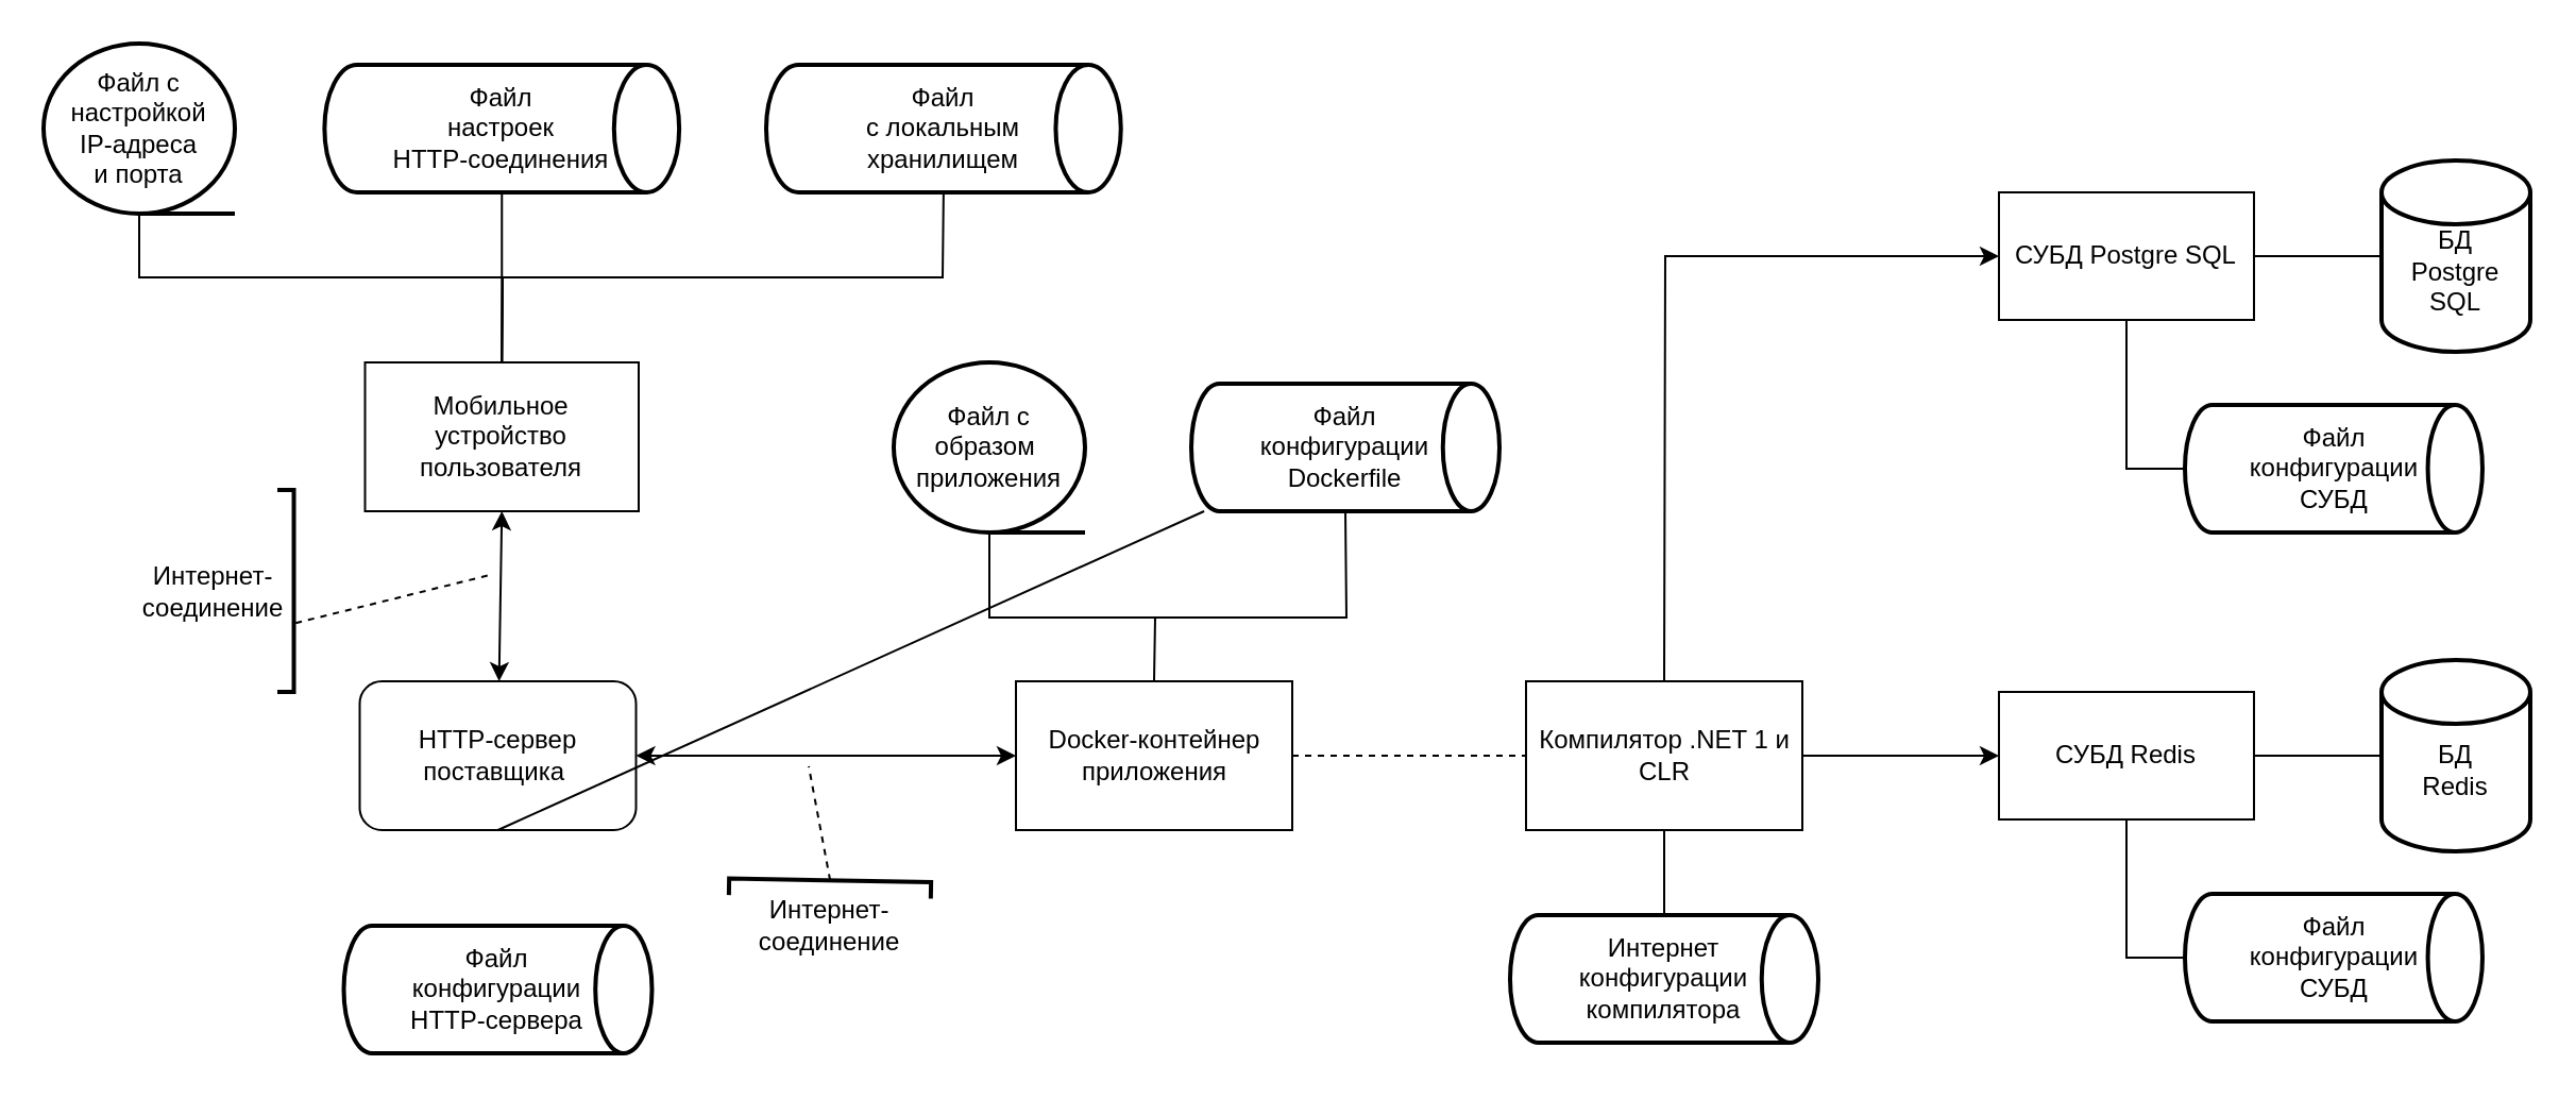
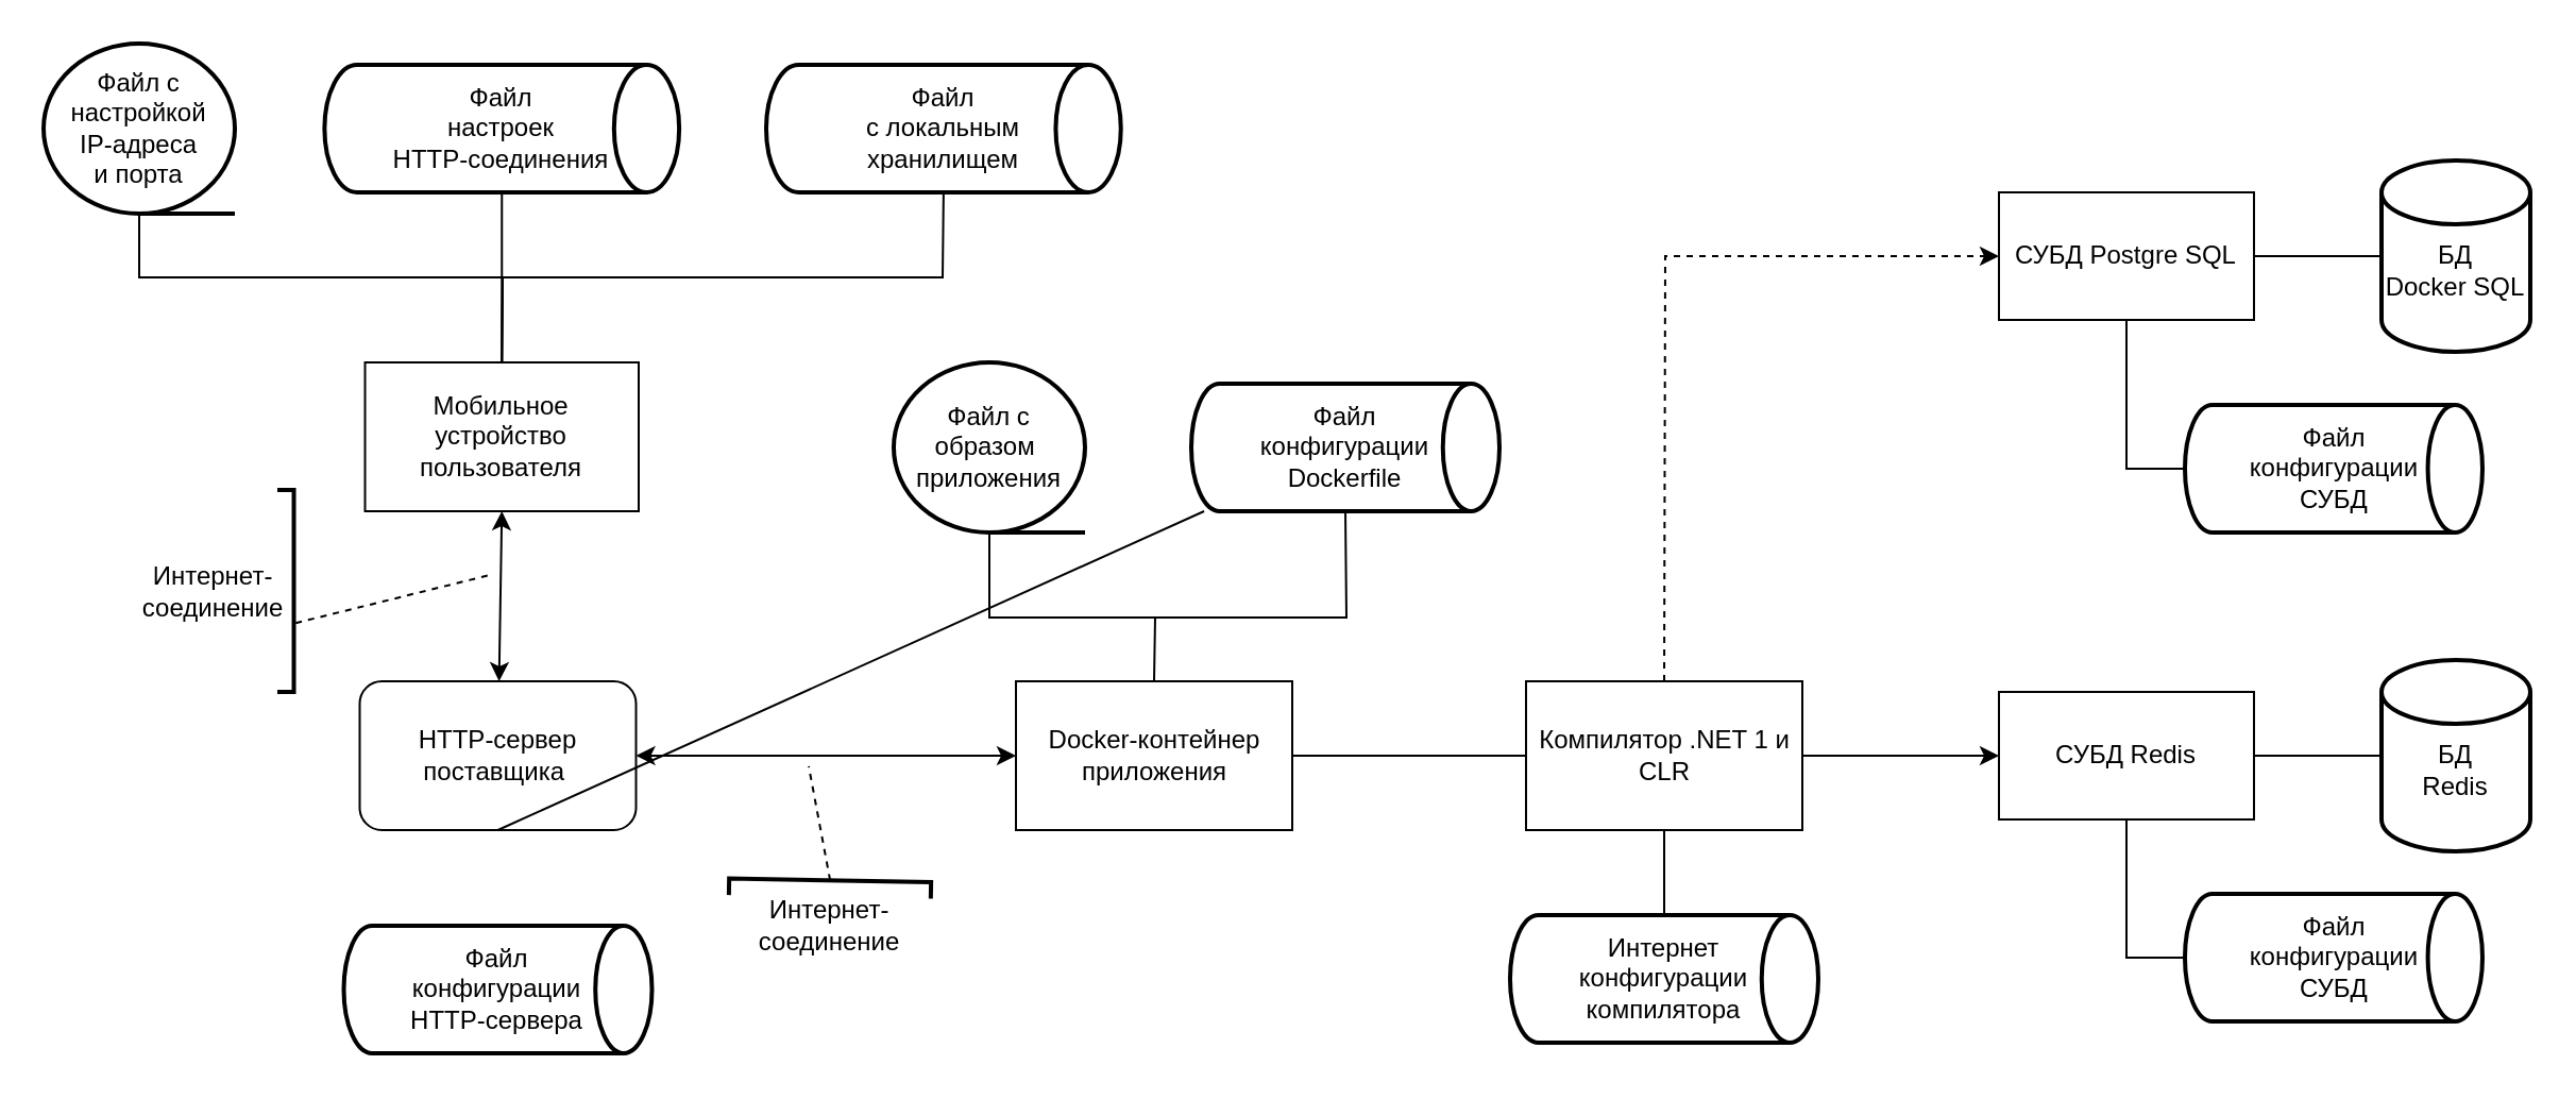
  <mxCell id="0" />
  <mxCell id="1" parent="0" />
  <mxCell id="2" value="Компилятор .NET 1 и CLR" style="rounded=0;whiteSpace=wrap;html=1;" vertex="1" parent="1"><mxGeometry x="717.5" y="320" width="130" height="70" as="geometry" /></mxCell>
  <mxCell id="3" value="Интернет&lt;div&gt;конфигурации&lt;/div&gt;&lt;div&gt;компилятора&lt;/div&gt;" style="strokeWidth=2;html=1;shape=mxgraph.flowchart.direct_data;whiteSpace=wrap;" vertex="1" parent="1"><mxGeometry x="710" y="430" width="145" height="60" as="geometry" /></mxCell>
  <mxCell id="4" value="СУБД Redis" style="rounded=0;whiteSpace=wrap;html=1;" vertex="1" parent="1"><mxGeometry x="940" y="325" width="120" height="60" as="geometry" /></mxCell>
  <mxCell id="5" value="&lt;div&gt;&lt;br&gt;&lt;/div&gt;БД&lt;div&gt;Redis&lt;/div&gt;" style="strokeWidth=2;html=1;shape=mxgraph.flowchart.database;whiteSpace=wrap;" vertex="1" parent="1"><mxGeometry x="1120" y="310" width="70" height="90" as="geometry" /></mxCell>
  <mxCell id="6" value="Файл&lt;div&gt;конфигурации&lt;/div&gt;&lt;div&gt;СУБД&lt;/div&gt;" style="strokeWidth=2;html=1;shape=mxgraph.flowchart.direct_data;whiteSpace=wrap;" vertex="1" parent="1"><mxGeometry x="1027.5" y="420" width="140" height="60" as="geometry" /></mxCell>
  <mxCell id="7" value="СУБД Postgre SQL" style="rounded=0;whiteSpace=wrap;html=1;" vertex="1" parent="1"><mxGeometry x="940" y="90" width="120" height="60" as="geometry" /></mxCell>
- <mxCell id="8" value="&lt;div&gt;&lt;br&gt;&lt;/div&gt;БД&lt;div&gt;&lt;span style=&quot;background-color: initial;&quot;&gt;Postgre SQL&lt;/span&gt;&lt;br&gt;&lt;/div&gt;" style="strokeWidth=2;html=1;shape=mxgraph.flowchart.database;whiteSpace=wrap;" vertex="1" parent="1"><mxGeometry x="1120" y="75" width="70" height="90" as="geometry" /></mxCell>
+ <mxCell id="8" value="&lt;div&gt;&lt;br&gt;&lt;/div&gt;БД&lt;div&gt;&lt;span style=&quot;background-color: initial;&quot;&gt;Docker SQL&lt;/span&gt;&lt;br&gt;&lt;/div&gt;" style="strokeWidth=2;html=1;shape=mxgraph.flowchart.database;whiteSpace=wrap;" vertex="1" parent="1"><mxGeometry x="1120" y="75" width="70" height="90" as="geometry" /></mxCell>
  <mxCell id="9" value="Файл&lt;div&gt;конфигурации&lt;/div&gt;&lt;div&gt;СУБД&lt;/div&gt;" style="strokeWidth=2;html=1;shape=mxgraph.flowchart.direct_data;whiteSpace=wrap;" vertex="1" parent="1"><mxGeometry x="1027.5" y="190" width="140" height="60" as="geometry" /></mxCell>
  <mxCell id="10" value="Docker-контейнер&lt;div&gt;приложения&lt;/div&gt;" style="rounded=0;whiteSpace=wrap;html=1;" vertex="1" parent="1"><mxGeometry x="477.5" y="320" width="130" height="70" as="geometry" /></mxCell>
  <mxCell id="11" value="Файл&lt;div&gt;конфигурации&lt;/div&gt;&lt;div&gt;Dockerfile&lt;/div&gt;" style="strokeWidth=2;html=1;shape=mxgraph.flowchart.direct_data;whiteSpace=wrap;" vertex="1" parent="1"><mxGeometry x="560" y="180" width="145" height="60" as="geometry" /></mxCell>
  <mxCell id="12" value="HTTP-сервер поставщика&amp;nbsp;" style="whiteSpace=wrap;html=1;rounded=1;" vertex="1" parent="1"><mxGeometry x="168.75" y="320" width="130" height="70" as="geometry" /></mxCell>
  <mxCell id="13" value="Файл&lt;div&gt;конфигурации&lt;/div&gt;&lt;div&gt;HTTP-сервера&lt;/div&gt;" style="strokeWidth=2;html=1;shape=mxgraph.flowchart.direct_data;whiteSpace=wrap;" vertex="1" parent="1"><mxGeometry x="161.25" y="435" width="145" height="60" as="geometry" /></mxCell>
  <mxCell id="14" value="Мобильное устройство&lt;div&gt;пользователя&lt;/div&gt;" style="rounded=0;whiteSpace=wrap;html=1;" vertex="1" parent="1"><mxGeometry x="171.25" y="170" width="128.75" height="70" as="geometry" /></mxCell>
  <mxCell id="15" value="Файл&lt;div&gt;настроек&lt;/div&gt;&lt;div&gt;HTTP-соединения&lt;/div&gt;" style="strokeWidth=2;html=1;shape=mxgraph.flowchart.direct_data;whiteSpace=wrap;" vertex="1" parent="1"><mxGeometry x="152.19" y="30" width="166.87" height="60" as="geometry" /></mxCell>
  <mxCell id="16" value="Файл&lt;div&gt;с локальным&lt;/div&gt;&lt;div&gt;хранилищем&lt;/div&gt;" style="strokeWidth=2;html=1;shape=mxgraph.flowchart.direct_data;whiteSpace=wrap;" vertex="1" parent="1"><mxGeometry x="360" y="30" width="166.87" height="60" as="geometry" /></mxCell>
  <mxCell id="17" value="Файл с настройкой&lt;div&gt;IP-адреса&lt;/div&gt;&lt;div&gt;и порта&lt;/div&gt;" style="strokeWidth=2;html=1;shape=mxgraph.flowchart.sequential_data;whiteSpace=wrap;" vertex="1" parent="1"><mxGeometry x="20" y="20" width="90" height="80" as="geometry" /></mxCell>
  <mxCell id="18" value="" style="endArrow=none;html=1;rounded=0;entryX=0;entryY=0.5;entryDx=0;entryDy=0;entryPerimeter=0;" edge="1" parent="1" target="5"><mxGeometry width="50" height="50" relative="1" as="geometry"><mxPoint x="1060" y="355" as="sourcePoint" /><mxPoint x="710" y="280" as="targetPoint" /></mxGeometry></mxCell>
  <mxCell id="19" value="" style="endArrow=none;html=1;rounded=0;entryX=0.5;entryY=1;entryDx=0;entryDy=0;exitX=0;exitY=0.5;exitDx=0;exitDy=0;exitPerimeter=0;" edge="1" parent="1" source="6" target="4"><mxGeometry width="50" height="50" relative="1" as="geometry"><mxPoint x="660" y="330" as="sourcePoint" /><mxPoint x="710" y="280" as="targetPoint" /><Array as="points"><mxPoint x="1000" y="450" /></Array></mxGeometry></mxCell>
  <mxCell id="20" value="" style="endArrow=none;html=1;rounded=0;entryX=1;entryY=0.5;entryDx=0;entryDy=0;exitX=0;exitY=0.5;exitDx=0;exitDy=0;exitPerimeter=0;" edge="1" parent="1" source="8" target="7"><mxGeometry width="50" height="50" relative="1" as="geometry"><mxPoint x="660" y="330" as="sourcePoint" /><mxPoint x="710" y="280" as="targetPoint" /></mxGeometry></mxCell>
  <mxCell id="21" value="" style="endArrow=none;html=1;rounded=0;entryX=0.5;entryY=1;entryDx=0;entryDy=0;exitX=0;exitY=0.5;exitDx=0;exitDy=0;exitPerimeter=0;" edge="1" parent="1" source="9" target="7"><mxGeometry width="50" height="50" relative="1" as="geometry"><mxPoint x="660" y="330" as="sourcePoint" /><mxPoint x="710" y="280" as="targetPoint" /><Array as="points"><mxPoint x="1000" y="220" /></Array></mxGeometry></mxCell>
- <mxCell id="22" value="" style="endArrow=classic;html=1;rounded=0;exitX=0.5;exitY=0;exitDx=0;exitDy=0;entryX=0;entryY=0.5;entryDx=0;entryDy=0;" edge="1" parent="1" source="2" target="7"><mxGeometry width="50" height="50" relative="1" as="geometry"><mxPoint x="660" y="330" as="sourcePoint" /><mxPoint x="710" y="280" as="targetPoint" /><Array as="points"><mxPoint x="783" y="120" /></Array></mxGeometry></mxCell>
+ <mxCell id="22" value="" style="endArrow=classic;html=1;rounded=0;exitX=0.5;exitY=0;exitDx=0;exitDy=0;entryX=0;entryY=0.5;entryDx=0;entryDy=0;dashed=1;" edge="1" parent="1" source="2" target="7"><mxGeometry width="50" height="50" relative="1" as="geometry"><mxPoint x="660" y="330" as="sourcePoint" /><mxPoint x="710" y="280" as="targetPoint" /><Array as="points"><mxPoint x="783" y="120" /></Array></mxGeometry></mxCell>
  <mxCell id="23" value="" style="endArrow=none;html=1;rounded=0;entryX=0.5;entryY=1;entryDx=0;entryDy=0;exitX=0.5;exitY=0;exitDx=0;exitDy=0;exitPerimeter=0;" edge="1" parent="1" source="3" target="2"><mxGeometry width="50" height="50" relative="1" as="geometry"><mxPoint x="750" y="440" as="sourcePoint" /><mxPoint x="800" y="390" as="targetPoint" /></mxGeometry></mxCell>
  <mxCell id="24" value="" style="endArrow=classic;html=1;rounded=0;entryX=0;entryY=0.5;entryDx=0;entryDy=0;exitX=1;exitY=0.5;exitDx=0;exitDy=0;" edge="1" parent="1" source="2" target="4"><mxGeometry width="50" height="50" relative="1" as="geometry"><mxPoint x="660" y="330" as="sourcePoint" /><mxPoint x="710" y="280" as="targetPoint" /></mxGeometry></mxCell>
  <mxCell id="25" value="Файл с образом&amp;nbsp;&lt;br&gt;&lt;div&gt;приложения&lt;/div&gt;" style="strokeWidth=2;html=1;shape=mxgraph.flowchart.sequential_data;whiteSpace=wrap;" vertex="1" parent="1"><mxGeometry x="420" y="170" width="90" height="80" as="geometry" /></mxCell>
  <mxCell id="26" value="" style="endArrow=none;html=1;rounded=0;entryX=0.5;entryY=0;entryDx=0;entryDy=0;exitX=0.5;exitY=1;exitDx=0;exitDy=0;exitPerimeter=0;" edge="1" parent="1" source="11" target="10"><mxGeometry width="50" height="50" relative="1" as="geometry"><mxPoint x="580" y="350" as="sourcePoint" /><mxPoint x="630" y="300" as="targetPoint" /><Array as="points"><mxPoint x="633" y="290" /><mxPoint x="543" y="290" /></Array></mxGeometry></mxCell>
  <mxCell id="27" value="" style="endArrow=none;html=1;rounded=0;exitX=0.5;exitY=1;exitDx=0;exitDy=0;exitPerimeter=0;" edge="1" parent="1" source="25"><mxGeometry width="50" height="50" relative="1" as="geometry"><mxPoint x="470" y="290" as="sourcePoint" /><mxPoint x="550" y="290" as="targetPoint" /><Array as="points"><mxPoint x="465" y="290" /></Array></mxGeometry></mxCell>
- <mxCell id="28" value="" style="endArrow=none;html=1;rounded=0;exitX=1;exitY=0.5;exitDx=0;exitDy=0;entryX=0;entryY=0.5;entryDx=0;entryDy=0;dashed=1;" edge="1" parent="1" source="10" target="2"><mxGeometry width="50" height="50" relative="1" as="geometry"><mxPoint x="580" y="350" as="sourcePoint" /><mxPoint x="630" y="300" as="targetPoint" /></mxGeometry></mxCell>
+ <mxCell id="28" value="" style="endArrow=none;html=1;rounded=0;exitX=1;exitY=0.5;exitDx=0;exitDy=0;entryX=0;entryY=0.5;entryDx=0;entryDy=0;" edge="1" parent="1" source="10" target="2"><mxGeometry width="50" height="50" relative="1" as="geometry"><mxPoint x="580" y="350" as="sourcePoint" /><mxPoint x="630" y="300" as="targetPoint" /></mxGeometry></mxCell>
  <mxCell id="29" value="" style="endArrow=none;html=1;rounded=0;exitX=0.5;exitY=1;exitDx=0;exitDy=0;" edge="1" parent="1" source="12" target="11"><mxGeometry width="50" height="50" relative="1" as="geometry"><mxPoint x="580" y="350" as="sourcePoint" /><mxPoint x="630" y="300" as="targetPoint" /></mxGeometry></mxCell>
  <mxCell id="30" value="" style="endArrow=classic;startArrow=classic;html=1;rounded=0;exitX=1;exitY=0.5;exitDx=0;exitDy=0;entryX=0;entryY=0.5;entryDx=0;entryDy=0;" edge="1" parent="1" source="12" target="10"><mxGeometry width="50" height="50" relative="1" as="geometry"><mxPoint x="580" y="350" as="sourcePoint" /><mxPoint x="630" y="300" as="targetPoint" /></mxGeometry></mxCell>
  <mxCell id="31" value="" style="endArrow=classic;startArrow=classic;html=1;rounded=0;entryX=0.5;entryY=1;entryDx=0;entryDy=0;" edge="1" parent="1" source="12" target="14"><mxGeometry width="50" height="50" relative="1" as="geometry"><mxPoint x="580" y="350" as="sourcePoint" /><mxPoint x="630" y="300" as="targetPoint" /></mxGeometry></mxCell>
  <mxCell id="32" value="" style="endArrow=none;html=1;rounded=0;entryX=0.5;entryY=1;entryDx=0;entryDy=0;entryPerimeter=0;exitX=0.5;exitY=0;exitDx=0;exitDy=0;" edge="1" parent="1" source="14" target="16"><mxGeometry width="50" height="50" relative="1" as="geometry"><mxPoint x="240" y="170" as="sourcePoint" /><mxPoint x="630" y="200" as="targetPoint" /><Array as="points"><mxPoint x="236" y="130" /><mxPoint x="443" y="130" /></Array></mxGeometry></mxCell>
  <mxCell id="33" value="" style="endArrow=none;html=1;rounded=0;exitX=0.5;exitY=0;exitDx=0;exitDy=0;entryX=0.5;entryY=1;entryDx=0;entryDy=0;entryPerimeter=0;" edge="1" parent="1" source="14" target="15"><mxGeometry width="50" height="50" relative="1" as="geometry"><mxPoint x="580" y="250" as="sourcePoint" /><mxPoint x="630" y="200" as="targetPoint" /></mxGeometry></mxCell>
  <mxCell id="34" value="" style="endArrow=none;html=1;rounded=0;exitX=0.5;exitY=0;exitDx=0;exitDy=0;entryX=0.5;entryY=1;entryDx=0;entryDy=0;entryPerimeter=0;" edge="1" parent="1" source="14" target="17"><mxGeometry width="50" height="50" relative="1" as="geometry"><mxPoint x="580" y="250" as="sourcePoint" /><mxPoint x="630" y="200" as="targetPoint" /><Array as="points"><mxPoint x="236" y="130" /><mxPoint x="65" y="130" /></Array></mxGeometry></mxCell>
  <mxCell id="35" value="Интернет-соединение" style="text;html=1;align=center;verticalAlign=middle;whiteSpace=wrap;rounded=0;" vertex="1" parent="1"><mxGeometry x="360" y="420" width="60" height="30" as="geometry" /></mxCell>
  <mxCell id="36" value="" style="strokeWidth=2;html=1;shape=mxgraph.flowchart.annotation_1;align=left;pointerEvents=1;rotation=91;" vertex="1" parent="1"><mxGeometry x="386.12" y="370" width="7.76" height="95" as="geometry" /></mxCell>
  <mxCell id="37" value="Интернет-соединение" style="text;html=1;align=center;verticalAlign=middle;whiteSpace=wrap;rounded=0;" vertex="1" parent="1"><mxGeometry x="70" y="262.5" width="60" height="30" as="geometry" /></mxCell>
  <mxCell id="38" value="" style="strokeWidth=2;html=1;shape=mxgraph.flowchart.annotation_1;align=left;pointerEvents=1;rotation=-180;" vertex="1" parent="1"><mxGeometry x="130" y="230" width="7.76" height="95" as="geometry" /></mxCell>
  <mxCell id="39" value="" style="endArrow=none;dashed=1;html=1;rounded=0;exitX=-0.108;exitY=0.341;exitDx=0;exitDy=0;exitPerimeter=0;" edge="1" parent="1" source="38"><mxGeometry width="50" height="50" relative="1" as="geometry"><mxPoint x="580" y="350" as="sourcePoint" /><mxPoint x="230" y="270" as="targetPoint" /></mxGeometry></mxCell>
  <mxCell id="40" value="" style="endArrow=none;dashed=1;html=1;rounded=0;exitX=0;exitY=0.5;exitDx=0;exitDy=0;exitPerimeter=0;" edge="1" parent="1" source="36"><mxGeometry width="50" height="50" relative="1" as="geometry"><mxPoint x="580" y="350" as="sourcePoint" /><mxPoint x="380" y="360" as="targetPoint" /></mxGeometry></mxCell>
